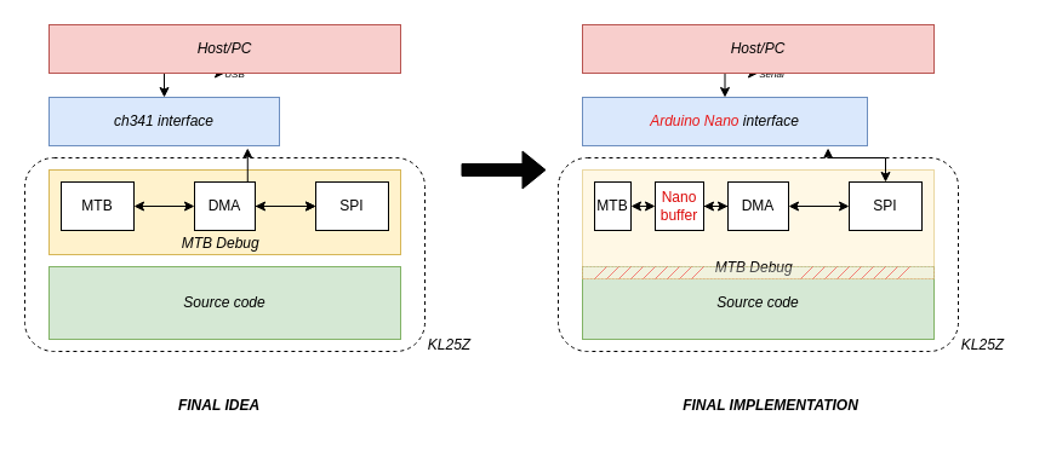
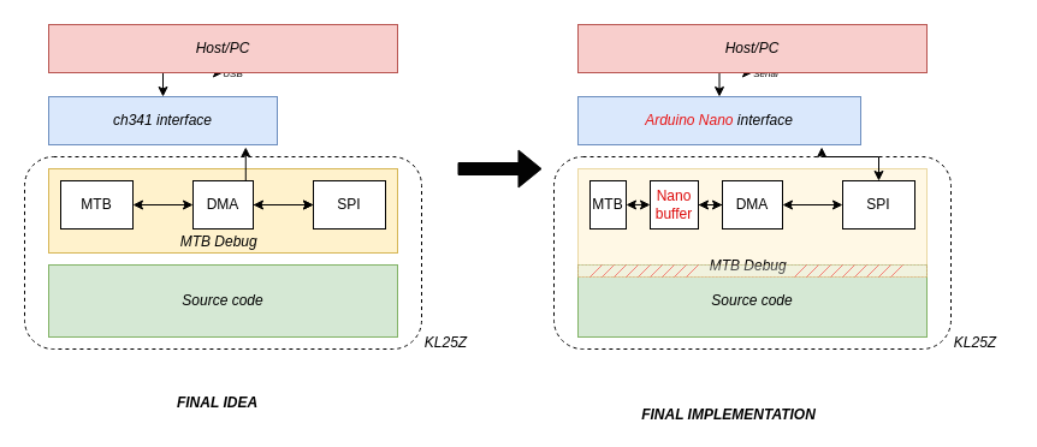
  <mxCell id="0" />
  <mxCell id="1" parent="0" />
  <mxCell id="2" value="&lt;blockquote style=&quot;margin: 0 0 0 40px; border: none; padding: 0px;&quot;&gt;&lt;br&gt;&lt;/blockquote&gt;" style="rounded=1;whiteSpace=wrap;html=1;dashed=1;align=right;verticalAlign=bottom;textDirection=ltr;" vertex="1" parent="1"><mxGeometry x="20" y="130" width="330" height="160" as="geometry" /></mxCell>
  <mxCell id="3" value="&lt;i&gt;Source code&lt;/i&gt;" style="rounded=0;whiteSpace=wrap;html=1;fillColor=#d5e8d4;strokeColor=#82b366;" vertex="1" parent="1"><mxGeometry x="40" y="220" width="290" height="60" as="geometry" /></mxCell>
  <mxCell id="4" value="&lt;i&gt;MTB Debug&lt;/i&gt;&amp;nbsp;&amp;nbsp;" style="rounded=0;whiteSpace=wrap;html=1;align=center;verticalAlign=bottom;fillColor=#fff2cc;strokeColor=#d6b656;" vertex="1" parent="1"><mxGeometry x="40" y="140" width="290" height="70" as="geometry" /></mxCell>
  <mxCell id="5" value="" style="edgeStyle=orthogonalEdgeStyle;rounded=0;orthogonalLoop=1;jettySize=auto;html=1;entryX=0.862;entryY=1.05;entryDx=0;entryDy=0;entryPerimeter=0;startArrow=classic;startFill=1;" edge="1" parent="1" source="6" target="13"><mxGeometry relative="1" as="geometry" /></mxCell>
  <mxCell id="6" value="SPI" style="rounded=0;whiteSpace=wrap;html=1;" vertex="1" parent="1"><mxGeometry x="260" y="150" width="60" height="40" as="geometry" /></mxCell>
  <mxCell id="7" value="" style="edgeStyle=orthogonalEdgeStyle;rounded=0;orthogonalLoop=1;jettySize=auto;html=1;startArrow=classic;startFill=1;" edge="1" parent="1" source="8" target="10"><mxGeometry relative="1" as="geometry" /></mxCell>
  <mxCell id="8" value="MTB" style="rounded=0;whiteSpace=wrap;html=1;" vertex="1" parent="1"><mxGeometry x="50" y="150" width="60" height="40" as="geometry" /></mxCell>
  <mxCell id="9" value="" style="edgeStyle=orthogonalEdgeStyle;rounded=0;orthogonalLoop=1;jettySize=auto;html=1;startArrow=classic;startFill=1;" edge="1" parent="1" source="10" target="6"><mxGeometry relative="1" as="geometry" /></mxCell>
  <mxCell id="10" value="DMA" style="rounded=0;whiteSpace=wrap;html=1;" vertex="1" parent="1"><mxGeometry x="160" y="150" width="50" height="40" as="geometry" /></mxCell>
  <mxCell id="11" value="" style="edgeStyle=orthogonalEdgeStyle;rounded=0;orthogonalLoop=1;jettySize=auto;html=1;startArrow=classic;startFill=1;" edge="1" parent="1" source="13" target="14"><mxGeometry relative="1" as="geometry" /></mxCell>
  <mxCell id="12" value="&lt;i style=&quot;font-size: 8px;&quot;&gt;USB&lt;/i&gt;" style="edgeLabel;html=1;align=center;verticalAlign=middle;resizable=0;points=[];fontSize=8;" vertex="1" connectable="0" parent="11"><mxGeometry x="0.691" relative="1" as="geometry"><mxPoint x="18" as="offset" /></mxGeometry></mxCell>
  <mxCell id="13" value="&lt;i&gt;ch341 interface&lt;/i&gt;" style="rounded=0;whiteSpace=wrap;html=1;fillColor=#dae8fc;strokeColor=#6c8ebf;" vertex="1" parent="1"><mxGeometry x="40" y="80" width="190" height="40" as="geometry" /></mxCell>
  <mxCell id="14" value="&lt;i&gt;Host/PC&lt;/i&gt;" style="rounded=0;whiteSpace=wrap;html=1;fillColor=#f8cecc;strokeColor=#b85450;" vertex="1" parent="1"><mxGeometry x="40" y="20" width="290" height="40" as="geometry" /></mxCell>
  <mxCell id="15" value="&lt;i&gt;KL25Z&lt;/i&gt;" style="text;html=1;align=center;verticalAlign=middle;resizable=0;points=[];autosize=1;strokeColor=none;fillColor=none;" vertex="1" parent="1"><mxGeometry x="340" y="270" width="60" height="30" as="geometry" /></mxCell>
  <mxCell id="16" value="&lt;blockquote style=&quot;margin: 0 0 0 40px; border: none; padding: 0px;&quot;&gt;&lt;br&gt;&lt;/blockquote&gt;" style="rounded=1;whiteSpace=wrap;html=1;dashed=1;align=right;verticalAlign=bottom;textDirection=ltr;" vertex="1" parent="1"><mxGeometry x="460" y="130" width="330" height="160" as="geometry" /></mxCell>
  <mxCell id="17" value="&lt;i&gt;Source code&lt;/i&gt;" style="rounded=0;whiteSpace=wrap;html=1;fillColor=#d5e8d4;strokeColor=#82b366;" vertex="1" parent="1"><mxGeometry x="480" y="220" width="290" height="60" as="geometry" /></mxCell>
  <mxCell id="18" value="&lt;i&gt;MTB Debug&lt;/i&gt;&amp;nbsp;&amp;nbsp;" style="rounded=0;whiteSpace=wrap;html=1;align=center;verticalAlign=bottom;fillColor=#fff2cc;strokeColor=#d6b656;opacity=50;spacingTop=0;" vertex="1" parent="1"><mxGeometry x="480" y="140" width="290" height="90" as="geometry" /></mxCell>
  <mxCell id="19" value="" style="edgeStyle=orthogonalEdgeStyle;rounded=0;orthogonalLoop=1;jettySize=auto;html=1;entryX=0.862;entryY=1.05;entryDx=0;entryDy=0;entryPerimeter=0;startArrow=classic;startFill=1;" edge="1" source="20" target="28" parent="1"><mxGeometry relative="1" as="geometry" /></mxCell>
  <mxCell id="20" value="SPI" style="rounded=0;whiteSpace=wrap;html=1;" vertex="1" parent="1"><mxGeometry x="700" y="150" width="60" height="40" as="geometry" /></mxCell>
  <mxCell id="21" value="" style="edgeStyle=orthogonalEdgeStyle;rounded=0;orthogonalLoop=1;jettySize=auto;html=1;startArrow=classic;startFill=1;exitX=1;exitY=0.5;exitDx=0;exitDy=0;" edge="1" source="31" target="24" parent="1"><mxGeometry relative="1" as="geometry" /></mxCell>
  <mxCell id="22" value="MTB" style="rounded=0;whiteSpace=wrap;html=1;" vertex="1" parent="1"><mxGeometry x="490" y="150" width="30" height="40" as="geometry" /></mxCell>
  <mxCell id="23" value="" style="edgeStyle=orthogonalEdgeStyle;rounded=0;orthogonalLoop=1;jettySize=auto;html=1;startArrow=classic;startFill=1;" edge="1" source="24" target="20" parent="1"><mxGeometry relative="1" as="geometry" /></mxCell>
  <mxCell id="24" value="DMA" style="rounded=0;whiteSpace=wrap;html=1;" vertex="1" parent="1"><mxGeometry x="600" y="150" width="50" height="40" as="geometry" /></mxCell>
  <mxCell id="25" value="" style="rounded=0;whiteSpace=wrap;html=1;dashed=1;strokeWidth=0.5;strokeColor=#d41616;opacity=30;" vertex="1" parent="1"><mxGeometry x="480" y="220" width="290" height="10" as="geometry" /></mxCell>
  <mxCell id="26" value="" style="edgeStyle=orthogonalEdgeStyle;rounded=0;orthogonalLoop=1;jettySize=auto;html=1;startArrow=classic;startFill=1;" edge="1" source="28" target="29" parent="1"><mxGeometry relative="1" as="geometry" /></mxCell>
  <mxCell id="27" value="&lt;i style=&quot;font-size: 8px;&quot;&gt;Serial&lt;/i&gt;" style="edgeLabel;html=1;align=center;verticalAlign=middle;resizable=0;points=[];fontSize=8;" vertex="1" connectable="0" parent="26"><mxGeometry x="0.691" relative="1" as="geometry"><mxPoint x="18" as="offset" /></mxGeometry></mxCell>
  <mxCell id="28" value="&lt;i&gt;&lt;font color=&quot;#e81717&quot;&gt;Arduino Nano&lt;/font&gt; interface&lt;/i&gt;" style="rounded=0;whiteSpace=wrap;html=1;fillColor=#dae8fc;strokeColor=#6c8ebf;" vertex="1" parent="1"><mxGeometry x="480" y="80" width="235" height="40" as="geometry" /></mxCell>
  <mxCell id="29" value="&lt;i&gt;Host/PC&lt;/i&gt;" style="rounded=0;whiteSpace=wrap;html=1;fillColor=#f8cecc;strokeColor=#b85450;" vertex="1" parent="1"><mxGeometry x="480" y="20" width="290" height="40" as="geometry" /></mxCell>
  <mxCell id="30" value="&lt;i&gt;KL25Z&lt;/i&gt;" style="text;html=1;align=center;verticalAlign=middle;resizable=0;points=[];autosize=1;strokeColor=none;fillColor=none;" vertex="1" parent="1"><mxGeometry x="780" y="270" width="60" height="30" as="geometry" /></mxCell>
  <mxCell id="31" value="&lt;font color=&quot;#dc0909&quot;&gt;Nano&lt;br&gt;buffer&lt;/font&gt;" style="rounded=0;whiteSpace=wrap;html=1;" vertex="1" parent="1"><mxGeometry x="540" y="150" width="40" height="40" as="geometry" /></mxCell>
  <mxCell id="32" value="" style="edgeStyle=orthogonalEdgeStyle;rounded=0;orthogonalLoop=1;jettySize=auto;html=1;startArrow=classic;startFill=1;exitX=1;exitY=0.5;exitDx=0;exitDy=0;" edge="1" parent="1"><mxGeometry relative="1" as="geometry"><mxPoint x="520" y="169.94" as="sourcePoint" /><mxPoint x="540" y="169.94" as="targetPoint" /></mxGeometry></mxCell>
  <mxCell id="33" value="" style="shape=flexArrow;endArrow=classic;html=1;rounded=0;fillColor=#030303;" edge="1" parent="1"><mxGeometry width="50" height="50" relative="1" as="geometry"><mxPoint x="380" y="140" as="sourcePoint" /><mxPoint x="450" y="140" as="targetPoint" /></mxGeometry></mxCell>
  <mxCell id="34" value="&lt;b&gt;&lt;i&gt;FINAL IDEA&lt;/i&gt;&lt;/b&gt;" style="text;html=1;align=center;verticalAlign=middle;resizable=0;points=[];autosize=1;strokeColor=none;fillColor=none;" vertex="1" parent="1"><mxGeometry x="120" y="320" width="120" height="30" as="geometry" /></mxCell>
- <mxCell id="35" value="&lt;b&gt;&lt;i&gt;FINAL IMPLEMENTATION&lt;/i&gt;&lt;/b&gt;" style="text;html=1;align=center;verticalAlign=middle;resizable=0;points=[];autosize=1;strokeColor=none;fillColor=none;" vertex="1" parent="1"><mxGeometry x="550" y="320" width="170" height="30" as="geometry" /></mxCell>
+ <mxCell id="35" value="&lt;b&gt;&lt;i&gt;FINAL IMPLEMENTATION&lt;/i&gt;&lt;/b&gt;" style="text;html=1;align=center;verticalAlign=middle;resizable=0;points=[];autosize=1;strokeColor=none;fillColor=none;" vertex="1" parent="1"><mxGeometry x="520" y="330" width="170" height="30" as="geometry" /></mxCell>
  <mxCell id="36" value="" style="endArrow=none;html=1;rounded=0;strokeColor=#f20d0d;strokeWidth=0.5;" edge="1" parent="1"><mxGeometry width="50" height="50" relative="1" as="geometry"><mxPoint x="490" y="230" as="sourcePoint" /><mxPoint x="500" y="220" as="targetPoint" /></mxGeometry></mxCell>
  <mxCell id="37" value="" style="endArrow=none;html=1;rounded=0;strokeColor=#f20d0d;strokeWidth=0.5;" edge="1" parent="1"><mxGeometry width="50" height="50" relative="1" as="geometry"><mxPoint x="500" y="230" as="sourcePoint" /><mxPoint x="510" y="220" as="targetPoint" /></mxGeometry></mxCell>
  <mxCell id="38" value="" style="endArrow=none;html=1;rounded=0;strokeColor=#f20d0d;strokeWidth=0.5;" edge="1" parent="1"><mxGeometry width="50" height="50" relative="1" as="geometry"><mxPoint x="520" y="230" as="sourcePoint" /><mxPoint x="530" y="220" as="targetPoint" /></mxGeometry></mxCell>
  <mxCell id="39" value="" style="endArrow=none;html=1;rounded=0;strokeColor=#f20d0d;strokeWidth=0.5;" edge="1" parent="1"><mxGeometry width="50" height="50" relative="1" as="geometry"><mxPoint x="510" y="230" as="sourcePoint" /><mxPoint x="520" y="220" as="targetPoint" /></mxGeometry></mxCell>
  <mxCell id="40" value="" style="endArrow=none;html=1;rounded=0;strokeColor=#f20d0d;strokeWidth=0.5;" edge="1" parent="1"><mxGeometry width="50" height="50" relative="1" as="geometry"><mxPoint x="530" y="230" as="sourcePoint" /><mxPoint x="540" y="220" as="targetPoint" /></mxGeometry></mxCell>
  <mxCell id="41" value="" style="endArrow=none;html=1;rounded=0;strokeColor=#f20d0d;strokeWidth=0.5;" edge="1" parent="1" source="25"><mxGeometry width="50" height="50" relative="1" as="geometry"><mxPoint x="540" y="230" as="sourcePoint" /><mxPoint x="550" y="220" as="targetPoint" /></mxGeometry></mxCell>
  <mxCell id="42" value="" style="endArrow=none;html=1;rounded=0;strokeColor=#f20d0d;strokeWidth=0.5;" edge="1" parent="1"><mxGeometry width="50" height="50" relative="1" as="geometry"><mxPoint x="550" y="230" as="sourcePoint" /><mxPoint x="560" y="220" as="targetPoint" /></mxGeometry></mxCell>
  <mxCell id="43" value="" style="endArrow=none;html=1;rounded=0;strokeColor=#f20d0d;strokeWidth=0.5;" edge="1" parent="1"><mxGeometry width="50" height="50" relative="1" as="geometry"><mxPoint x="560" y="230" as="sourcePoint" /><mxPoint x="570" y="220" as="targetPoint" /></mxGeometry></mxCell>
  <mxCell id="44" value="" style="endArrow=none;html=1;rounded=0;strokeColor=#f20d0d;strokeWidth=0.5;" edge="1" parent="1"><mxGeometry width="50" height="50" relative="1" as="geometry"><mxPoint x="570" y="230" as="sourcePoint" /><mxPoint x="580" y="220" as="targetPoint" /></mxGeometry></mxCell>
  <mxCell id="45" value="" style="endArrow=none;html=1;rounded=0;strokeColor=#f20d0d;strokeWidth=0.5;" edge="1" parent="1"><mxGeometry width="50" height="50" relative="1" as="geometry"><mxPoint x="660" y="230" as="sourcePoint" /><mxPoint x="670" y="220" as="targetPoint" /></mxGeometry></mxCell>
  <mxCell id="46" value="" style="endArrow=none;html=1;rounded=0;strokeColor=#f20d0d;strokeWidth=0.5;" edge="1" parent="1"><mxGeometry width="50" height="50" relative="1" as="geometry"><mxPoint x="670" y="230" as="sourcePoint" /><mxPoint x="680" y="220" as="targetPoint" /></mxGeometry></mxCell>
  <mxCell id="47" value="" style="endArrow=none;html=1;rounded=0;strokeColor=#f20d0d;strokeWidth=0.5;" edge="1" parent="1"><mxGeometry width="50" height="50" relative="1" as="geometry"><mxPoint x="680" y="230" as="sourcePoint" /><mxPoint x="690" y="220" as="targetPoint" /></mxGeometry></mxCell>
  <mxCell id="48" value="" style="endArrow=none;html=1;rounded=0;strokeColor=#f20d0d;strokeWidth=0.5;" edge="1" parent="1"><mxGeometry width="50" height="50" relative="1" as="geometry"><mxPoint x="690" y="230" as="sourcePoint" /><mxPoint x="700" y="220" as="targetPoint" /></mxGeometry></mxCell>
  <mxCell id="49" value="" style="endArrow=none;html=1;rounded=0;strokeColor=#f20d0d;strokeWidth=0.5;" edge="1" parent="1"><mxGeometry width="50" height="50" relative="1" as="geometry"><mxPoint x="700" y="230" as="sourcePoint" /><mxPoint x="710" y="220" as="targetPoint" /></mxGeometry></mxCell>
  <mxCell id="50" value="" style="endArrow=none;html=1;rounded=0;strokeColor=#f20d0d;strokeWidth=0.5;" edge="1" parent="1"><mxGeometry width="50" height="50" relative="1" as="geometry"><mxPoint x="710" y="230" as="sourcePoint" /><mxPoint x="720" y="220" as="targetPoint" /></mxGeometry></mxCell>
  <mxCell id="51" value="" style="endArrow=none;html=1;rounded=0;strokeColor=#f20d0d;strokeWidth=0.5;" edge="1" parent="1"><mxGeometry width="50" height="50" relative="1" as="geometry"><mxPoint x="720" y="230" as="sourcePoint" /><mxPoint x="730" y="220" as="targetPoint" /></mxGeometry></mxCell>
  <mxCell id="52" value="" style="endArrow=none;html=1;rounded=0;strokeColor=#f20d0d;strokeWidth=0.5;" edge="1" parent="1"><mxGeometry width="50" height="50" relative="1" as="geometry"><mxPoint x="730" y="230" as="sourcePoint" /><mxPoint x="740" y="220" as="targetPoint" /></mxGeometry></mxCell>
  <mxCell id="53" value="" style="endArrow=none;html=1;rounded=0;strokeColor=#f20d0d;strokeWidth=0.5;" edge="1" parent="1"><mxGeometry width="50" height="50" relative="1" as="geometry"><mxPoint x="740" y="230" as="sourcePoint" /><mxPoint x="750" y="220" as="targetPoint" /></mxGeometry></mxCell>
  <mxCell id="54" value="" style="endArrow=none;html=1;rounded=0;strokeColor=#f20d0d;strokeWidth=0.5;" edge="1" parent="1" target="25"><mxGeometry width="50" height="50" relative="1" as="geometry"><mxPoint x="540" y="230" as="sourcePoint" /><mxPoint x="550" y="220" as="targetPoint" /></mxGeometry></mxCell>
  <mxCell id="55" value="" style="endArrow=none;html=1;rounded=0;strokeColor=#f20d0d;strokeWidth=0.5;" edge="1" parent="1"><mxGeometry width="50" height="50" relative="1" as="geometry"><mxPoint x="540" y="230" as="sourcePoint" /><mxPoint x="550" y="220" as="targetPoint" /></mxGeometry></mxCell>
